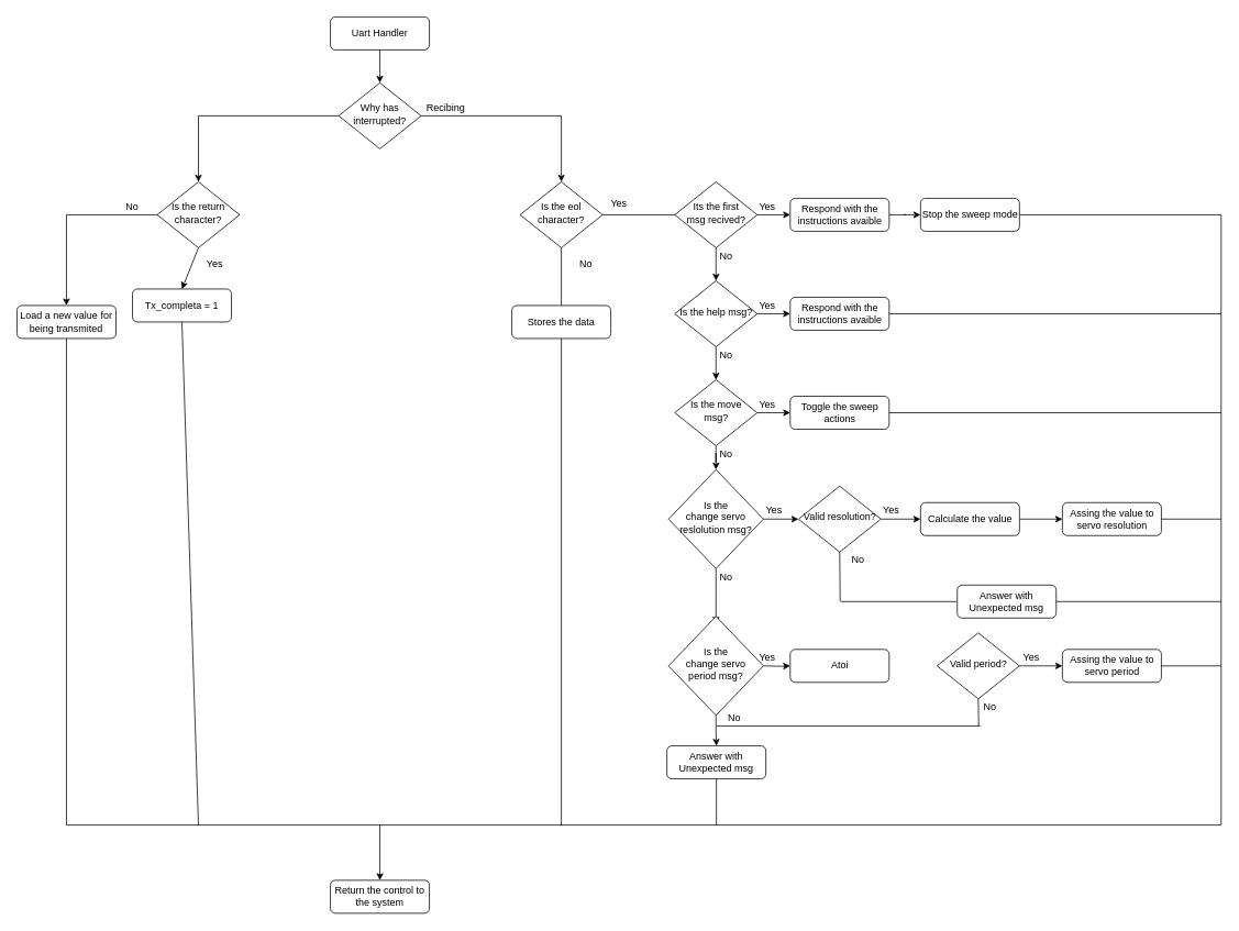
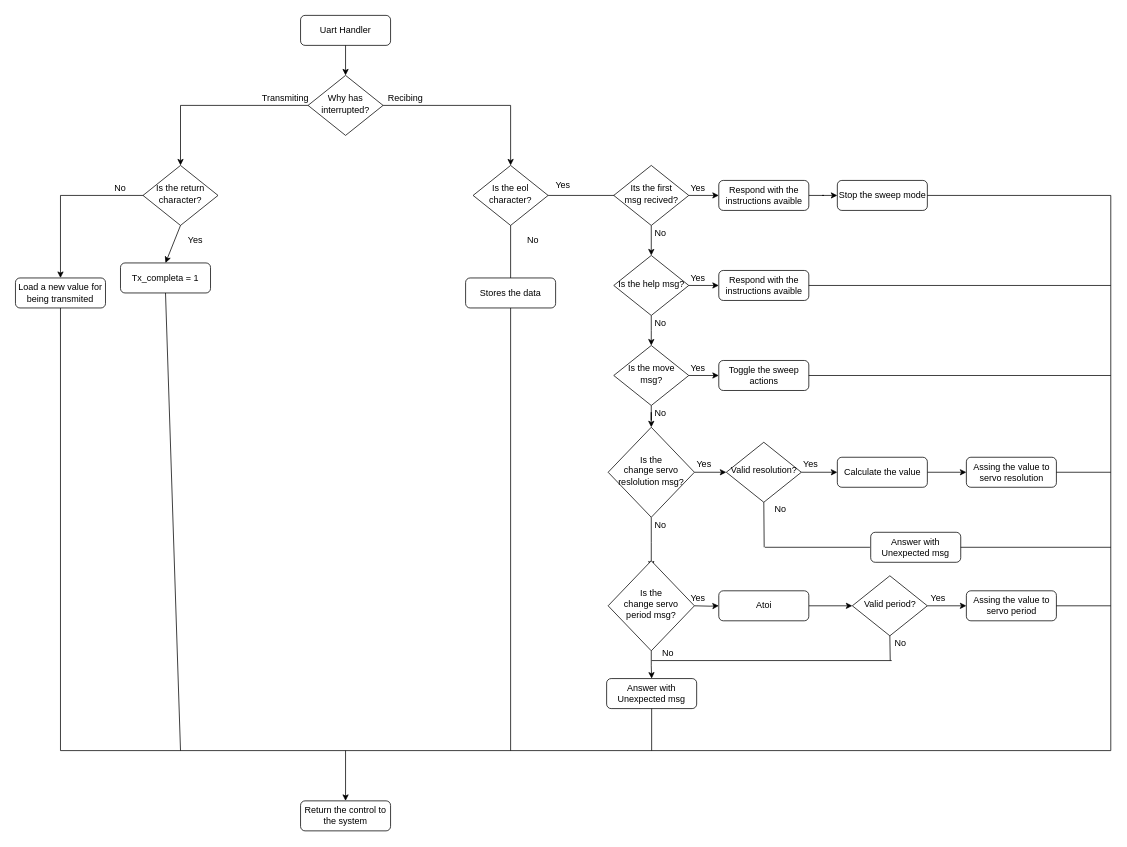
  <mxCell id="0" />
  <mxCell id="1" parent="0" />
  <mxCell id="2" value="Uart Handler" style="rounded=1;whiteSpace=wrap;html=1;fontSize=12;glass=0;strokeWidth=1;shadow=0;" parent="1" vertex="1"><mxGeometry x="400" y="20" width="120" height="40" as="geometry" /></mxCell>
  <mxCell id="3" value="Why has interrupted?" style="rhombus;whiteSpace=wrap;html=1;shadow=0;fontFamily=Helvetica;fontSize=12;align=center;strokeWidth=1;spacing=6;spacingTop=-4;" parent="1" vertex="1"><mxGeometry x="410" y="100" width="100" height="80" as="geometry" /></mxCell>
  <mxCell id="4" value="" style="endArrow=classic;html=1;exitX=0.5;exitY=1;exitDx=0;exitDy=0;" edge="1" parent="1" source="2" target="3"><mxGeometry width="50" height="50" relative="1" as="geometry"><mxPoint x="550" y="260" as="sourcePoint" /><mxPoint x="600" y="210" as="targetPoint" /></mxGeometry></mxCell>
  <mxCell id="5" value="" style="endArrow=classic;html=1;" edge="1" parent="1" target="7"><mxGeometry width="50" height="50" relative="1" as="geometry"><mxPoint x="240" y="140" as="sourcePoint" /><mxPoint x="480" y="350" as="targetPoint" /></mxGeometry></mxCell>
  <mxCell id="6" value="" style="endArrow=none;html=1;entryX=0;entryY=0.5;entryDx=0;entryDy=0;" edge="1" parent="1" target="3"><mxGeometry width="50" height="50" relative="1" as="geometry"><mxPoint x="240" y="140" as="sourcePoint" /><mxPoint x="310" y="150" as="targetPoint" /></mxGeometry></mxCell>
  <mxCell id="7" value="Is the return character?" style="rhombus;whiteSpace=wrap;html=1;shadow=0;fontFamily=Helvetica;fontSize=12;align=center;strokeWidth=1;spacing=6;spacingTop=-4;" vertex="1" parent="1"><mxGeometry x="190" y="220" width="100" height="80" as="geometry" /></mxCell>
  <mxCell id="8" value="Is the eol character?" style="rhombus;whiteSpace=wrap;html=1;shadow=0;fontFamily=Helvetica;fontSize=12;align=center;strokeWidth=1;spacing=6;spacingTop=-4;" vertex="1" parent="1"><mxGeometry x="630" y="220" width="100" height="80" as="geometry" /></mxCell>
  <mxCell id="9" value="" style="endArrow=none;html=1;exitX=1;exitY=0.5;exitDx=0;exitDy=0;" edge="1" parent="1" source="3"><mxGeometry width="50" height="50" relative="1" as="geometry"><mxPoint x="500" y="220" as="sourcePoint" /><mxPoint x="680" y="140" as="targetPoint" /></mxGeometry></mxCell>
  <mxCell id="10" value="" style="endArrow=classic;html=1;entryX=0.5;entryY=0;entryDx=0;entryDy=0;" edge="1" parent="1" target="8"><mxGeometry width="50" height="50" relative="1" as="geometry"><mxPoint x="680" y="140" as="sourcePoint" /><mxPoint x="610" y="270" as="targetPoint" /></mxGeometry></mxCell>
  <mxCell id="11" value="" style="endArrow=none;html=1;exitX=1;exitY=0.5;exitDx=0;exitDy=0;" edge="1" parent="1" source="8"><mxGeometry width="50" height="50" relative="1" as="geometry"><mxPoint x="830" y="290" as="sourcePoint" /><mxPoint x="820" y="260" as="targetPoint" /></mxGeometry></mxCell>
  <mxCell id="12" value="Tx_completa = 1" style="rounded=1;whiteSpace=wrap;html=1;fontSize=12;glass=0;strokeWidth=1;shadow=0;" vertex="1" parent="1"><mxGeometry x="160" y="350" width="120" height="40" as="geometry" /></mxCell>
  <mxCell id="13" value="" style="endArrow=classic;html=1;exitX=0.5;exitY=1;exitDx=0;exitDy=0;entryX=0.5;entryY=0;entryDx=0;entryDy=0;" edge="1" parent="1" source="7" target="12"><mxGeometry width="50" height="50" relative="1" as="geometry"><mxPoint x="400" y="440" as="sourcePoint" /><mxPoint x="450" y="390" as="targetPoint" /></mxGeometry></mxCell>
  <mxCell id="14" value="" style="endArrow=none;html=1;entryX=0;entryY=0.5;entryDx=0;entryDy=0;" edge="1" parent="1" target="7"><mxGeometry width="50" height="50" relative="1" as="geometry"><mxPoint x="80" y="260" as="sourcePoint" /><mxPoint x="140" y="250" as="targetPoint" /></mxGeometry></mxCell>
  <mxCell id="15" value="Load a new value for being transmited" style="rounded=1;whiteSpace=wrap;html=1;fontSize=12;glass=0;strokeWidth=1;shadow=0;" vertex="1" parent="1"><mxGeometry x="20" y="370" width="120" height="40" as="geometry" /></mxCell>
  <mxCell id="16" value="" style="endArrow=none;html=1;entryX=0.5;entryY=1;entryDx=0;entryDy=0;" edge="1" parent="1" target="8"><mxGeometry width="50" height="50" relative="1" as="geometry"><mxPoint x="680" y="370" as="sourcePoint" /><mxPoint x="700" y="330" as="targetPoint" /></mxGeometry></mxCell>
  <mxCell id="17" value="" style="endArrow=classic;html=1;entryX=0.5;entryY=0;entryDx=0;entryDy=0;" edge="1" parent="1" target="15"><mxGeometry width="50" height="50" relative="1" as="geometry"><mxPoint x="80" y="260" as="sourcePoint" /><mxPoint x="140" y="290" as="targetPoint" /></mxGeometry></mxCell>
  <mxCell id="18" value="Stores the data" style="rounded=1;whiteSpace=wrap;html=1;fontSize=12;glass=0;strokeWidth=1;shadow=0;" vertex="1" parent="1"><mxGeometry x="620" y="370" width="120" height="40" as="geometry" /></mxCell>
  <mxCell id="19" value="" style="edgeStyle=orthogonalEdgeStyle;rounded=0;orthogonalLoop=1;jettySize=auto;html=1;" edge="1" parent="1" source="21" target="23"><mxGeometry relative="1" as="geometry" /></mxCell>
  <mxCell id="20" value="" style="edgeStyle=orthogonalEdgeStyle;rounded=0;orthogonalLoop=1;jettySize=auto;html=1;" edge="1" parent="1" source="21" target="26"><mxGeometry relative="1" as="geometry" /></mxCell>
  <mxCell id="21" value="Its the first &lt;br&gt;msg recived?" style="rhombus;whiteSpace=wrap;html=1;shadow=0;fontFamily=Helvetica;fontSize=12;align=center;strokeWidth=1;spacing=6;spacingTop=-4;" vertex="1" parent="1"><mxGeometry x="817.5" y="220" width="100" height="80" as="geometry" /></mxCell>
  <mxCell id="22" value="" style="edgeStyle=orthogonalEdgeStyle;rounded=0;orthogonalLoop=1;jettySize=auto;html=1;" edge="1" parent="1" source="23" target="36"><mxGeometry relative="1" as="geometry" /></mxCell>
  <mxCell id="23" value="Respond with the instructions avaible" style="rounded=1;whiteSpace=wrap;html=1;fontSize=12;glass=0;strokeWidth=1;shadow=0;" vertex="1" parent="1"><mxGeometry x="957.5" y="240" width="120" height="40" as="geometry" /></mxCell>
  <mxCell id="24" value="" style="edgeStyle=orthogonalEdgeStyle;rounded=0;orthogonalLoop=1;jettySize=auto;html=1;" edge="1" parent="1" source="26"><mxGeometry relative="1" as="geometry"><mxPoint x="867.5" y="460" as="targetPoint" /></mxGeometry></mxCell>
  <mxCell id="25" value="" style="edgeStyle=orthogonalEdgeStyle;rounded=0;orthogonalLoop=1;jettySize=auto;html=1;" edge="1" parent="1" source="26" target="37"><mxGeometry relative="1" as="geometry" /></mxCell>
  <mxCell id="26" value="Is the help msg?" style="rhombus;whiteSpace=wrap;html=1;shadow=0;fontFamily=Helvetica;fontSize=12;align=center;strokeWidth=1;spacing=6;spacingTop=-4;" vertex="1" parent="1"><mxGeometry x="817.5" y="340" width="100" height="80" as="geometry" /></mxCell>
  <mxCell id="27" value="" style="edgeStyle=orthogonalEdgeStyle;rounded=0;orthogonalLoop=1;jettySize=auto;html=1;" edge="1" parent="1" source="29" target="32"><mxGeometry relative="1" as="geometry" /></mxCell>
  <mxCell id="28" value="" style="edgeStyle=orthogonalEdgeStyle;rounded=0;orthogonalLoop=1;jettySize=auto;html=1;" edge="1" parent="1" source="29" target="38"><mxGeometry relative="1" as="geometry" /></mxCell>
  <mxCell id="29" value="Is the move msg?" style="rhombus;whiteSpace=wrap;html=1;shadow=0;fontFamily=Helvetica;fontSize=12;align=center;strokeWidth=1;spacing=6;spacingTop=-4;" vertex="1" parent="1"><mxGeometry x="817.5" y="460" width="100" height="80" as="geometry" /></mxCell>
  <mxCell id="30" value="" style="edgeStyle=orthogonalEdgeStyle;rounded=0;orthogonalLoop=1;jettySize=auto;html=1;" edge="1" parent="1" source="32"><mxGeometry relative="1" as="geometry"><mxPoint x="867.5" y="756" as="targetPoint" /></mxGeometry></mxCell>
  <mxCell id="31" value="" style="edgeStyle=orthogonalEdgeStyle;rounded=0;orthogonalLoop=1;jettySize=auto;html=1;" edge="1" parent="1" source="32" target="40"><mxGeometry relative="1" as="geometry" /></mxCell>
  <mxCell id="32" value="Is the &lt;br&gt;change servo reslolution msg?" style="rhombus;whiteSpace=wrap;html=1;shadow=0;fontFamily=Helvetica;fontSize=12;align=center;strokeWidth=1;spacing=6;spacingTop=-4;" vertex="1" parent="1"><mxGeometry x="810" y="569" width="115" height="120" as="geometry" /></mxCell>
  <mxCell id="33" value="" style="edgeStyle=orthogonalEdgeStyle;rounded=0;orthogonalLoop=1;jettySize=auto;html=1;" edge="1" parent="1" target="46"><mxGeometry relative="1" as="geometry"><mxPoint x="925" y="807" as="sourcePoint" /></mxGeometry></mxCell>
  <mxCell id="34" value="" style="edgeStyle=orthogonalEdgeStyle;rounded=0;orthogonalLoop=1;jettySize=auto;html=1;" edge="1" parent="1" source="35" target="55"><mxGeometry relative="1" as="geometry" /></mxCell>
  <mxCell id="35" value="Is the &lt;br&gt;change servo period msg?" style="rhombus;whiteSpace=wrap;html=1;shadow=0;fontFamily=Helvetica;fontSize=12;align=center;strokeWidth=1;spacing=6;spacingTop=-4;" vertex="1" parent="1"><mxGeometry x="810" y="747" width="115" height="120" as="geometry" /></mxCell>
  <mxCell id="36" value="Stop the sweep mode" style="rounded=1;whiteSpace=wrap;html=1;fontSize=12;glass=0;strokeWidth=1;shadow=0;" vertex="1" parent="1"><mxGeometry x="1115.5" y="240" width="120" height="40" as="geometry" /></mxCell>
  <mxCell id="37" value="Respond with the instructions avaible" style="rounded=1;whiteSpace=wrap;html=1;fontSize=12;glass=0;strokeWidth=1;shadow=0;" vertex="1" parent="1"><mxGeometry x="957.5" y="360" width="120" height="40" as="geometry" /></mxCell>
  <mxCell id="38" value="Toggle the sweep actions" style="rounded=1;whiteSpace=wrap;html=1;fontSize=12;glass=0;strokeWidth=1;shadow=0;" vertex="1" parent="1"><mxGeometry x="957.5" y="480" width="120" height="40" as="geometry" /></mxCell>
  <mxCell id="39" value="" style="edgeStyle=orthogonalEdgeStyle;rounded=0;orthogonalLoop=1;jettySize=auto;html=1;" edge="1" parent="1" source="40" target="44"><mxGeometry relative="1" as="geometry" /></mxCell>
  <mxCell id="40" value="Valid resolution?" style="rhombus;whiteSpace=wrap;html=1;shadow=0;fontFamily=Helvetica;fontSize=12;align=center;strokeWidth=1;spacing=6;spacingTop=-4;" vertex="1" parent="1"><mxGeometry x="967.5" y="589" width="100" height="80" as="geometry" /></mxCell>
  <mxCell id="41" value="" style="edgeStyle=orthogonalEdgeStyle;rounded=0;orthogonalLoop=1;jettySize=auto;html=1;" edge="1" parent="1" source="42" target="47"><mxGeometry relative="1" as="geometry" /></mxCell>
  <mxCell id="42" value="Valid period?" style="rhombus;whiteSpace=wrap;html=1;shadow=0;fontFamily=Helvetica;fontSize=12;align=center;strokeWidth=1;spacing=6;spacingTop=-4;" vertex="1" parent="1"><mxGeometry x="1135.5" y="767" width="100" height="80" as="geometry" /></mxCell>
  <mxCell id="43" value="" style="edgeStyle=orthogonalEdgeStyle;rounded=0;orthogonalLoop=1;jettySize=auto;html=1;" edge="1" parent="1" source="44" target="52"><mxGeometry relative="1" as="geometry" /></mxCell>
  <mxCell id="44" value="Calculate the value" style="rounded=1;whiteSpace=wrap;html=1;fontSize=12;glass=0;strokeWidth=1;shadow=0;" vertex="1" parent="1"><mxGeometry x="1115.5" y="609" width="120" height="40" as="geometry" /></mxCell>
+ <mxCell id="45" value="" style="edgeStyle=orthogonalEdgeStyle;rounded=0;orthogonalLoop=1;jettySize=auto;html=1;" edge="1" parent="1" source="46" target="42"><mxGeometry relative="1" as="geometry" /></mxCell>
  <mxCell id="46" value="Atoi" style="rounded=1;whiteSpace=wrap;html=1;fontSize=12;glass=0;strokeWidth=1;shadow=0;" vertex="1" parent="1"><mxGeometry x="957.5" y="787" width="120" height="40" as="geometry" /></mxCell>
  <mxCell id="47" value="Assing the value to servo period" style="rounded=1;whiteSpace=wrap;html=1;fontSize=12;glass=0;strokeWidth=1;shadow=0;" vertex="1" parent="1"><mxGeometry x="1287.5" y="787" width="120" height="40" as="geometry" /></mxCell>
  <mxCell id="48" value="" style="endArrow=none;html=1;" edge="1" parent="1"><mxGeometry width="50" height="50" relative="1" as="geometry"><mxPoint x="1480" y="1000" as="sourcePoint" /><mxPoint x="1480" y="260" as="targetPoint" /></mxGeometry></mxCell>
  <mxCell id="49" value="" style="endArrow=none;html=1;exitX=1;exitY=0.5;exitDx=0;exitDy=0;" edge="1" parent="1" source="36"><mxGeometry width="50" height="50" relative="1" as="geometry"><mxPoint x="1260" y="350" as="sourcePoint" /><mxPoint x="1480" y="260" as="targetPoint" /></mxGeometry></mxCell>
  <mxCell id="50" value="" style="endArrow=none;html=1;exitX=1;exitY=0.5;exitDx=0;exitDy=0;" edge="1" parent="1" source="37"><mxGeometry width="50" height="50" relative="1" as="geometry"><mxPoint x="1150" y="410" as="sourcePoint" /><mxPoint x="1480" y="380" as="targetPoint" /></mxGeometry></mxCell>
  <mxCell id="51" value="" style="endArrow=none;html=1;exitX=1;exitY=0.5;exitDx=0;exitDy=0;" edge="1" parent="1" source="38"><mxGeometry width="50" height="50" relative="1" as="geometry"><mxPoint x="1300" y="540" as="sourcePoint" /><mxPoint x="1480" y="500" as="targetPoint" /></mxGeometry></mxCell>
  <mxCell id="52" value="Assing the value to servo resolution" style="rounded=1;whiteSpace=wrap;html=1;fontSize=12;glass=0;strokeWidth=1;shadow=0;" vertex="1" parent="1"><mxGeometry x="1287.5" y="609" width="120" height="40" as="geometry" /></mxCell>
  <mxCell id="53" value="" style="endArrow=none;html=1;entryX=1;entryY=0.5;entryDx=0;entryDy=0;" edge="1" parent="1" target="52"><mxGeometry width="50" height="50" relative="1" as="geometry"><mxPoint x="1480" y="629" as="sourcePoint" /><mxPoint x="1320" y="660" as="targetPoint" /></mxGeometry></mxCell>
  <mxCell id="54" value="" style="endArrow=none;html=1;exitX=1;exitY=0.5;exitDx=0;exitDy=0;" edge="1" parent="1" source="47"><mxGeometry width="50" height="50" relative="1" as="geometry"><mxPoint x="1480" y="827" as="sourcePoint" /><mxPoint x="1480" y="807" as="targetPoint" /></mxGeometry></mxCell>
  <mxCell id="55" value="Answer with Unexpected msg" style="rounded=1;whiteSpace=wrap;html=1;fontSize=12;glass=0;strokeWidth=1;shadow=0;" vertex="1" parent="1"><mxGeometry x="808" y="904" width="120" height="40" as="geometry" /></mxCell>
  <mxCell id="56" value="" style="endArrow=none;html=1;" edge="1" parent="1"><mxGeometry width="50" height="50" relative="1" as="geometry"><mxPoint x="80" y="1000" as="sourcePoint" /><mxPoint x="1480" y="1000" as="targetPoint" /></mxGeometry></mxCell>
  <mxCell id="57" value="" style="endArrow=none;html=1;entryX=0.5;entryY=1;entryDx=0;entryDy=0;" edge="1" parent="1" target="15"><mxGeometry width="50" height="50" relative="1" as="geometry"><mxPoint x="80" y="1000" as="sourcePoint" /><mxPoint x="70" y="670" as="targetPoint" /></mxGeometry></mxCell>
  <mxCell id="58" value="" style="endArrow=none;html=1;entryX=0.5;entryY=1;entryDx=0;entryDy=0;" edge="1" parent="1" target="12"><mxGeometry width="50" height="50" relative="1" as="geometry"><mxPoint x="240" y="1000" as="sourcePoint" /><mxPoint x="230" y="600" as="targetPoint" /></mxGeometry></mxCell>
  <mxCell id="59" value="" style="endArrow=none;html=1;entryX=0.5;entryY=1;entryDx=0;entryDy=0;" edge="1" parent="1" target="18"><mxGeometry width="50" height="50" relative="1" as="geometry"><mxPoint x="680" y="1000" as="sourcePoint" /><mxPoint x="800" y="750" as="targetPoint" /></mxGeometry></mxCell>
  <mxCell id="60" value="" style="endArrow=none;html=1;entryX=0.5;entryY=1;entryDx=0;entryDy=0;" edge="1" parent="1" target="55"><mxGeometry width="50" height="50" relative="1" as="geometry"><mxPoint x="868" y="1000" as="sourcePoint" /><mxPoint x="990.5" y="974" as="targetPoint" /></mxGeometry></mxCell>
  <mxCell id="61" value="" style="endArrow=none;html=1;entryX=0.5;entryY=1;entryDx=0;entryDy=0;" edge="1" parent="1" target="40"><mxGeometry width="50" height="50" relative="1" as="geometry"><mxPoint x="1018" y="729" as="sourcePoint" /><mxPoint x="1010" y="709" as="targetPoint" /></mxGeometry></mxCell>
  <mxCell id="62" value="" style="endArrow=none;html=1;entryX=0;entryY=0.5;entryDx=0;entryDy=0;" edge="1" parent="1"><mxGeometry width="50" height="50" relative="1" as="geometry"><mxPoint x="1019" y="729" as="sourcePoint" /><mxPoint x="1159" y="729" as="targetPoint" /></mxGeometry></mxCell>
  <mxCell id="63" value="" style="endArrow=none;html=1;entryX=0.5;entryY=1;entryDx=0;entryDy=0;" edge="1" parent="1" target="42"><mxGeometry width="50" height="50" relative="1" as="geometry"><mxPoint x="1186" y="880" as="sourcePoint" /><mxPoint x="1190" y="917" as="targetPoint" /></mxGeometry></mxCell>
  <mxCell id="64" value="Answer with Unexpected msg" style="rounded=1;whiteSpace=wrap;html=1;fontSize=12;glass=0;strokeWidth=1;shadow=0;" vertex="1" parent="1"><mxGeometry x="1160" y="709" width="120" height="40" as="geometry" /></mxCell>
  <mxCell id="65" value="" style="endArrow=none;html=1;" edge="1" parent="1"><mxGeometry width="50" height="50" relative="1" as="geometry"><mxPoint x="868" y="880" as="sourcePoint" /><mxPoint x="1188" y="880" as="targetPoint" /></mxGeometry></mxCell>
  <mxCell id="66" value="" style="endArrow=none;html=1;exitX=1;exitY=0.5;exitDx=0;exitDy=0;" edge="1" parent="1" source="64"><mxGeometry width="50" height="50" relative="1" as="geometry"><mxPoint x="1330" y="770" as="sourcePoint" /><mxPoint x="1480" y="729" as="targetPoint" /></mxGeometry></mxCell>
  <mxCell id="67" value="Yes" style="text;html=1;strokeColor=none;fillColor=none;align=center;verticalAlign=middle;whiteSpace=wrap;rounded=0;" vertex="1" parent="1"><mxGeometry x="240" y="310" width="40" height="20" as="geometry" /></mxCell>
  <mxCell id="68" value="No" style="text;html=1;strokeColor=none;fillColor=none;align=center;verticalAlign=middle;whiteSpace=wrap;rounded=0;" vertex="1" parent="1"><mxGeometry x="140" y="240" width="40" height="20" as="geometry" /></mxCell>
+ <mxCell id="69" value="Transmiting" style="text;html=1;strokeColor=none;fillColor=none;align=center;verticalAlign=middle;whiteSpace=wrap;rounded=0;" vertex="1" parent="1"><mxGeometry x="360" y="120" width="40" height="20" as="geometry" /></mxCell>
  <mxCell id="70" value="Recibing" style="text;html=1;strokeColor=none;fillColor=none;align=center;verticalAlign=middle;whiteSpace=wrap;rounded=0;" vertex="1" parent="1"><mxGeometry x="520" y="120" width="40" height="20" as="geometry" /></mxCell>
  <mxCell id="71" value="Yes" style="text;html=1;strokeColor=none;fillColor=none;align=center;verticalAlign=middle;whiteSpace=wrap;rounded=0;" vertex="1" parent="1"><mxGeometry x="730" y="237" width="40" height="20" as="geometry" /></mxCell>
  <mxCell id="72" value="No" style="text;html=1;strokeColor=none;fillColor=none;align=center;verticalAlign=middle;whiteSpace=wrap;rounded=0;" vertex="1" parent="1"><mxGeometry x="690" y="310" width="40" height="20" as="geometry" /></mxCell>
  <mxCell id="73" value="Yes" style="text;html=1;strokeColor=none;fillColor=none;align=center;verticalAlign=middle;whiteSpace=wrap;rounded=0;" vertex="1" parent="1"><mxGeometry x="910" y="240" width="40" height="20" as="geometry" /></mxCell>
  <mxCell id="74" value="Yes" style="text;html=1;strokeColor=none;fillColor=none;align=center;verticalAlign=middle;whiteSpace=wrap;rounded=0;" vertex="1" parent="1"><mxGeometry x="910" y="360" width="40" height="20" as="geometry" /></mxCell>
  <mxCell id="75" value="Yes" style="text;html=1;strokeColor=none;fillColor=none;align=center;verticalAlign=middle;whiteSpace=wrap;rounded=0;" vertex="1" parent="1"><mxGeometry x="910" y="480" width="40" height="20" as="geometry" /></mxCell>
  <mxCell id="76" value="Yes" style="text;html=1;strokeColor=none;fillColor=none;align=center;verticalAlign=middle;whiteSpace=wrap;rounded=0;" vertex="1" parent="1"><mxGeometry x="917.5" y="609" width="40" height="20" as="geometry" /></mxCell>
  <mxCell id="77" value="Yes" style="text;html=1;strokeColor=none;fillColor=none;align=center;verticalAlign=middle;whiteSpace=wrap;rounded=0;" vertex="1" parent="1"><mxGeometry x="1060" y="609" width="40" height="20" as="geometry" /></mxCell>
  <mxCell id="78" value="Yes" style="text;html=1;strokeColor=none;fillColor=none;align=center;verticalAlign=middle;whiteSpace=wrap;rounded=0;" vertex="1" parent="1"><mxGeometry x="910" y="787" width="40" height="20" as="geometry" /></mxCell>
  <mxCell id="79" value="Yes" style="text;html=1;strokeColor=none;fillColor=none;align=center;verticalAlign=middle;whiteSpace=wrap;rounded=0;" vertex="1" parent="1"><mxGeometry x="1230" y="787" width="40" height="20" as="geometry" /></mxCell>
  <mxCell id="80" value="No" style="text;html=1;strokeColor=none;fillColor=none;align=center;verticalAlign=middle;whiteSpace=wrap;rounded=0;" vertex="1" parent="1"><mxGeometry x="860" y="300" width="40" height="20" as="geometry" /></mxCell>
  <mxCell id="81" value="No" style="text;html=1;strokeColor=none;fillColor=none;align=center;verticalAlign=middle;whiteSpace=wrap;rounded=0;" vertex="1" parent="1"><mxGeometry x="860" y="420" width="40" height="20" as="geometry" /></mxCell>
  <mxCell id="82" value="No" style="text;html=1;strokeColor=none;fillColor=none;align=center;verticalAlign=middle;whiteSpace=wrap;rounded=0;" vertex="1" parent="1"><mxGeometry x="860" y="540" width="40" height="20" as="geometry" /></mxCell>
  <mxCell id="83" value="No" style="text;html=1;strokeColor=none;fillColor=none;align=center;verticalAlign=middle;whiteSpace=wrap;rounded=0;" vertex="1" parent="1"><mxGeometry x="1020" y="669" width="40" height="20" as="geometry" /></mxCell>
  <mxCell id="84" value="No" style="text;html=1;strokeColor=none;fillColor=none;align=center;verticalAlign=middle;whiteSpace=wrap;rounded=0;" vertex="1" parent="1"><mxGeometry x="860" y="690" width="40" height="20" as="geometry" /></mxCell>
  <mxCell id="85" value="No" style="text;html=1;strokeColor=none;fillColor=none;align=center;verticalAlign=middle;whiteSpace=wrap;rounded=0;" vertex="1" parent="1"><mxGeometry x="1180" y="847" width="40" height="20" as="geometry" /></mxCell>
  <mxCell id="86" value="No" style="text;html=1;strokeColor=none;fillColor=none;align=center;verticalAlign=middle;whiteSpace=wrap;rounded=0;" vertex="1" parent="1"><mxGeometry x="870" y="860" width="40" height="20" as="geometry" /></mxCell>
  <mxCell id="87" value="Return the control to the system" style="rounded=1;whiteSpace=wrap;html=1;fontSize=12;glass=0;strokeWidth=1;shadow=0;" vertex="1" parent="1"><mxGeometry x="400" y="1067" width="120" height="40" as="geometry" /></mxCell>
  <mxCell id="88" value="" style="endArrow=classic;html=1;" edge="1" parent="1" target="87"><mxGeometry width="50" height="50" relative="1" as="geometry"><mxPoint x="460" y="1000" as="sourcePoint" /><mxPoint x="700" y="1090" as="targetPoint" /></mxGeometry></mxCell>
